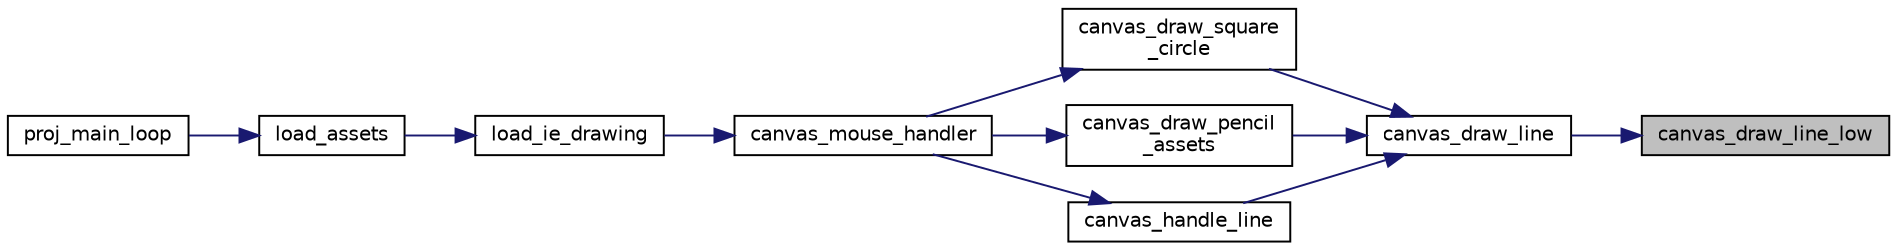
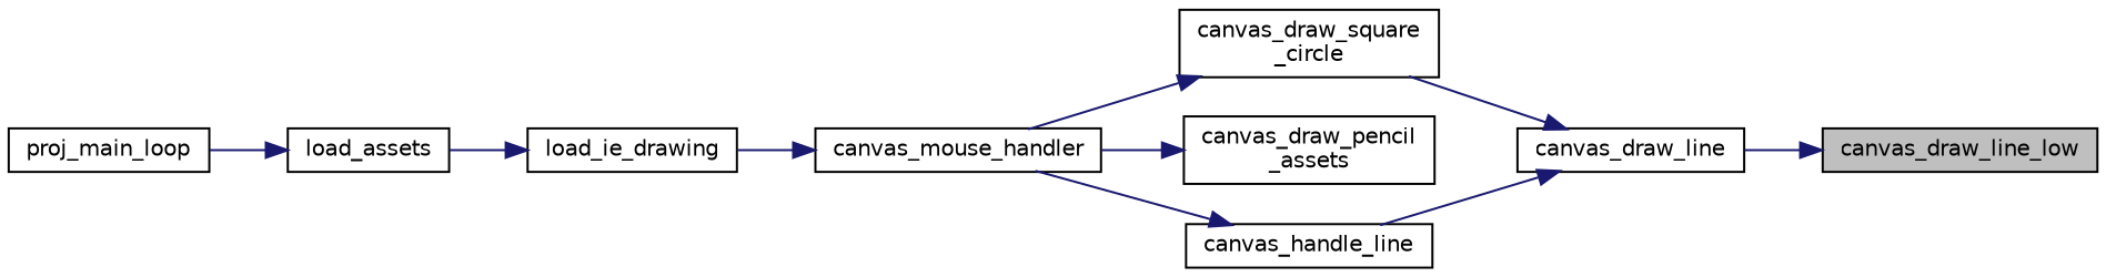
  digraph {
    rankdir=RL
    node [color=black fillcolor=white fontname=Helvetica fontsize=10 shape=record style=filled]
    edge [color=midnightblue dir=back fontname=Helvetica fontsize=10 labelfontname=Helvetica labelfontsize=10 style=solid]
    n1 [fillcolor=grey75 fontcolor=black height=0.2 label=canvas_draw_line_low width=0.4]
    n2 [height=0.2 label=canvas_draw_line width=0.4]
    n3 [height=0.2 label="canvas_draw_square\l_circle" width=0.4]
    n4 [height=0.2 label="canvas_draw_pencil\l_assets" width=0.4]
    n5 [height=0.2 label=canvas_handle_line width=0.4]
    n6 [height=0.2 label=canvas_mouse_handler width=0.4]
    n7 [height=0.2 label=load_ie_drawing width=0.4]
    n8 [height=0.2 label=load_assets width=0.4]
    n9 [height=0.2 label=proj_main_loop width=0.4]
    n1 -> n2
    n2 -> n3
-   n2 -> n4
    n2 -> n5
    n3 -> n6
    n4 -> n6
    n5 -> n6
    n6 -> n7
    n7 -> n8
    n8 -> n9
  }
